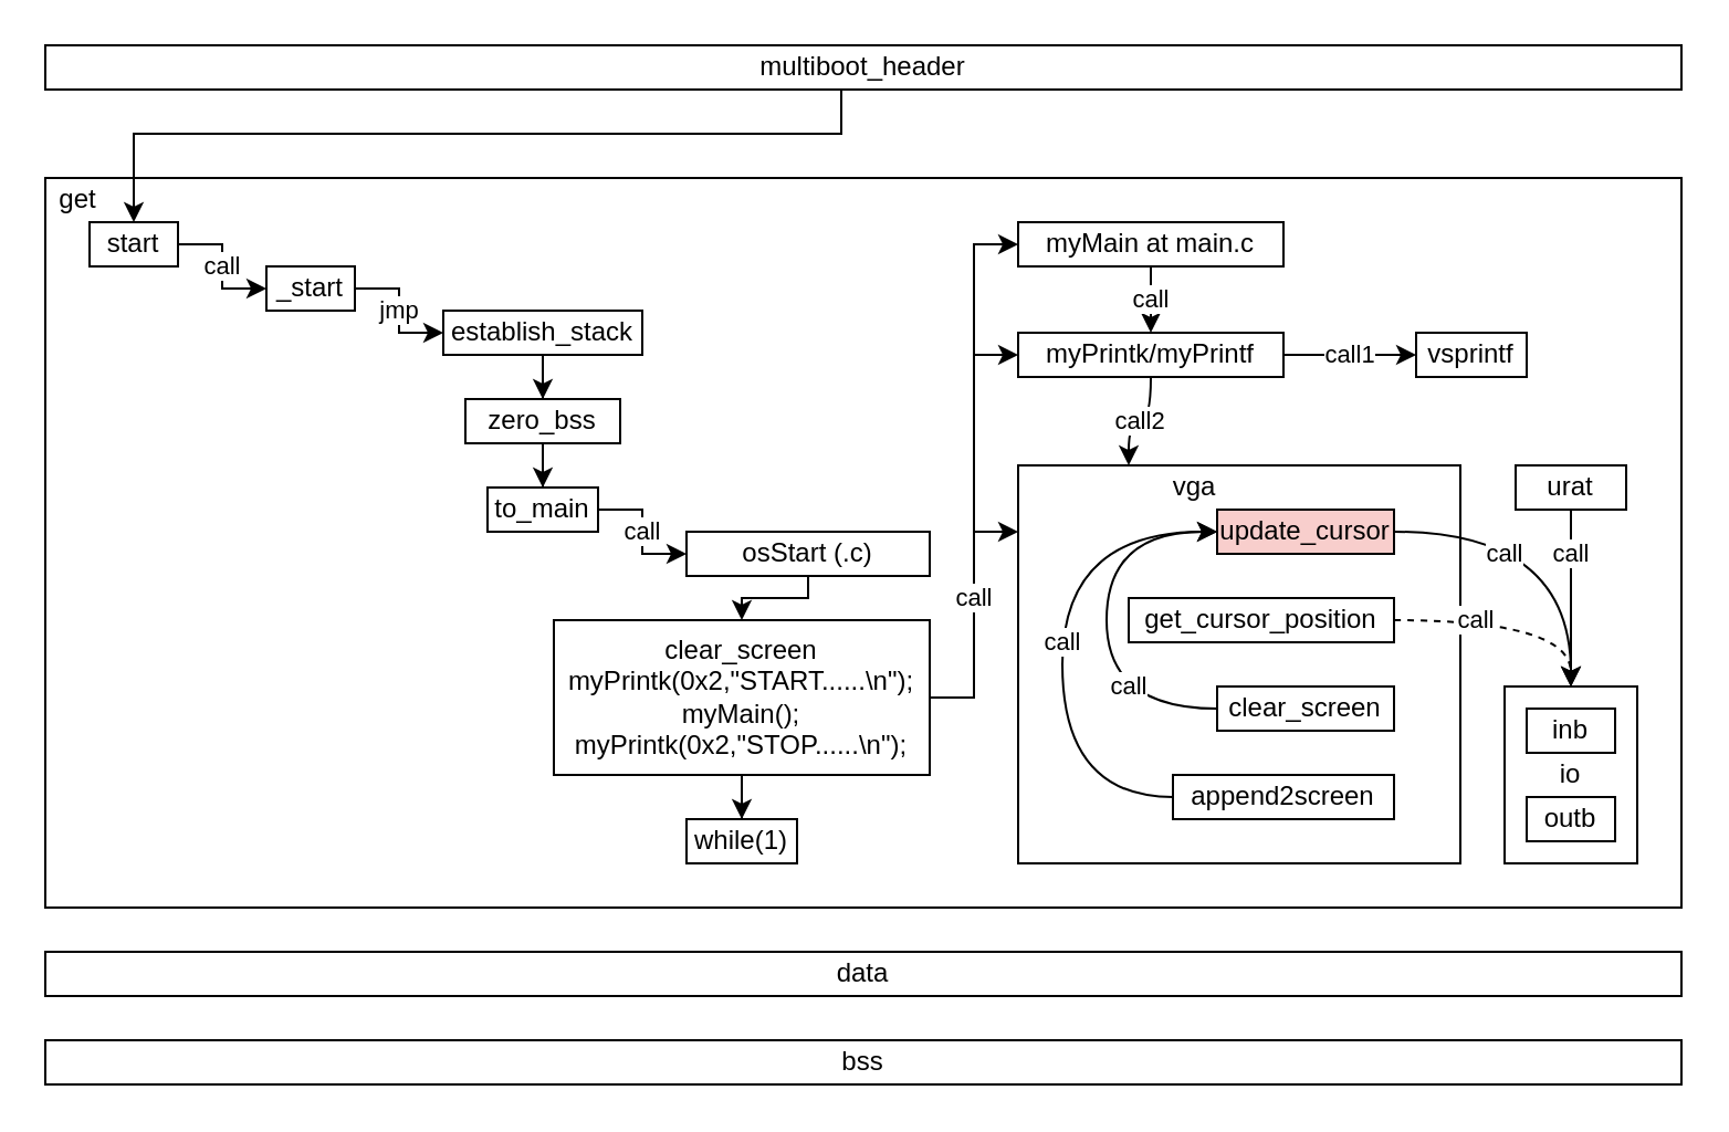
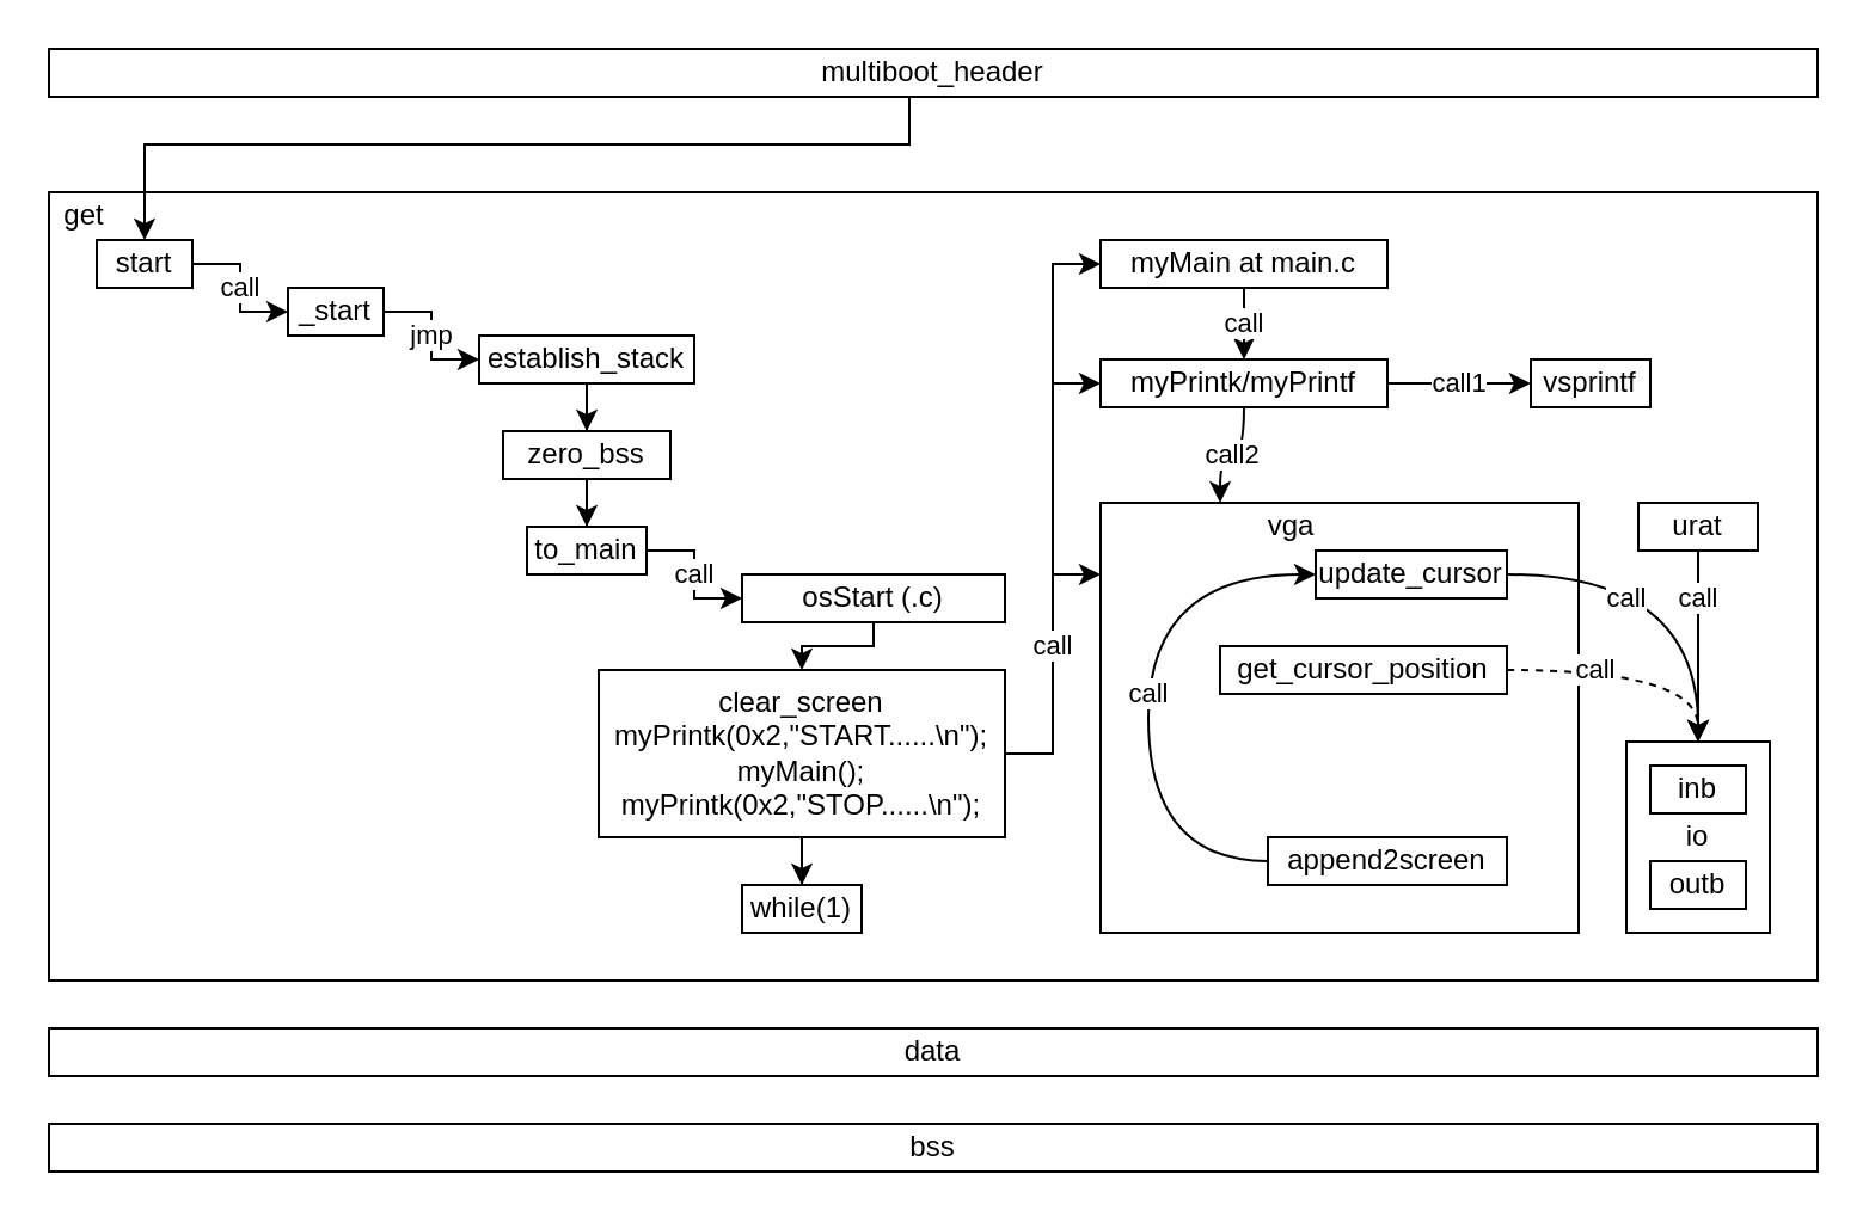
  <mxCell id="0" />
  <mxCell id="1" parent="0" />
  <mxCell id="2" value="" style="whiteSpace=wrap;html=1;rounded=0;movable=1;resizable=1;rotatable=1;deletable=1;editable=1;connectable=1;" vertex="1" parent="1"><mxGeometry x="20" y="80" width="740" height="330" as="geometry" /></mxCell>
  <mxCell id="3" value="io" style="rounded=0;whiteSpace=wrap;html=1;" vertex="1" parent="1"><mxGeometry x="680" y="310" width="60" height="80" as="geometry" /></mxCell>
  <mxCell id="4" value="get" style="text;html=1;strokeColor=none;fillColor=none;align=center;verticalAlign=middle;whiteSpace=wrap;rounded=0;" vertex="1" parent="1"><mxGeometry x="20" y="80" width="30" height="20" as="geometry" /></mxCell>
  <mxCell id="5" value="" style="edgeStyle=orthogonalEdgeStyle;rounded=0;orthogonalLoop=1;jettySize=auto;html=1;exitX=0.5;exitY=1;exitDx=0;exitDy=0;" edge="1" parent="1" source="6" target="8"><mxGeometry relative="1" as="geometry"><mxPoint x="70" y="60" as="targetPoint" /><Array as="points"><mxPoint x="380" y="60" /><mxPoint x="60" y="60" /></Array></mxGeometry></mxCell>
  <mxCell id="6" value="multiboot_header" style="rounded=0;whiteSpace=wrap;html=1;" vertex="1" parent="1"><mxGeometry x="20" y="20" width="740" height="20" as="geometry" /></mxCell>
  <mxCell id="7" value="call" style="edgeStyle=orthogonalEdgeStyle;rounded=0;orthogonalLoop=1;jettySize=auto;html=1;" edge="1" parent="1" source="8" target="10"><mxGeometry relative="1" as="geometry" /></mxCell>
  <mxCell id="8" value="start" style="rounded=0;whiteSpace=wrap;html=1;" vertex="1" parent="1"><mxGeometry x="40" y="100" width="40" height="20" as="geometry" /></mxCell>
  <mxCell id="9" value="jmp" style="edgeStyle=orthogonalEdgeStyle;rounded=0;orthogonalLoop=1;jettySize=auto;html=1;" edge="1" parent="1" source="10" target="12"><mxGeometry relative="1" as="geometry" /></mxCell>
  <mxCell id="10" value="_start" style="rounded=0;whiteSpace=wrap;html=1;" vertex="1" parent="1"><mxGeometry x="120" y="120" width="40" height="20" as="geometry" /></mxCell>
  <mxCell id="11" value="" style="edgeStyle=orthogonalEdgeStyle;rounded=0;orthogonalLoop=1;jettySize=auto;html=1;" edge="1" parent="1" source="12" target="14"><mxGeometry relative="1" as="geometry" /></mxCell>
  <mxCell id="12" value="establish_stack" style="rounded=0;whiteSpace=wrap;html=1;" vertex="1" parent="1"><mxGeometry x="200" y="140" width="90" height="20" as="geometry" /></mxCell>
  <mxCell id="13" value="" style="edgeStyle=orthogonalEdgeStyle;rounded=0;orthogonalLoop=1;jettySize=auto;html=1;" edge="1" parent="1" source="14" target="16"><mxGeometry relative="1" as="geometry" /></mxCell>
  <mxCell id="14" value="zero_bss" style="rounded=0;whiteSpace=wrap;html=1;" vertex="1" parent="1"><mxGeometry x="210" y="180" width="70" height="20" as="geometry" /></mxCell>
  <mxCell id="15" value="call" style="edgeStyle=orthogonalEdgeStyle;rounded=0;orthogonalLoop=1;jettySize=auto;html=1;" edge="1" parent="1" source="16" target="18"><mxGeometry relative="1" as="geometry" /></mxCell>
  <mxCell id="16" value="to_main" style="rounded=0;whiteSpace=wrap;html=1;" vertex="1" parent="1"><mxGeometry x="220" y="220" width="50" height="20" as="geometry" /></mxCell>
  <mxCell id="17" value="" style="edgeStyle=orthogonalEdgeStyle;rounded=0;orthogonalLoop=1;jettySize=auto;html=1;" edge="1" parent="1" source="18" target="22"><mxGeometry relative="1" as="geometry"><Array as="points"><mxPoint x="365" y="270" /><mxPoint x="335" y="270" /></Array></mxGeometry></mxCell>
  <mxCell id="18" value="osStart (.c)" style="rounded=0;whiteSpace=wrap;html=1;" vertex="1" parent="1"><mxGeometry x="310" y="240" width="110" height="20" as="geometry" /></mxCell>
  <mxCell id="19" value="" style="edgeStyle=orthogonalEdgeStyle;rounded=0;orthogonalLoop=1;jettySize=auto;html=1;" edge="1" parent="1" source="22" target="23"><mxGeometry relative="1" as="geometry" /></mxCell>
  <mxCell id="20" style="edgeStyle=orthogonalEdgeStyle;rounded=0;orthogonalLoop=1;jettySize=auto;html=1;exitX=1;exitY=0.5;exitDx=0;exitDy=0;entryX=0;entryY=0.5;entryDx=0;entryDy=0;" edge="1" parent="1" source="22" target="30"><mxGeometry relative="1" as="geometry"><Array as="points"><mxPoint x="440" y="315" /><mxPoint x="440" y="110" /></Array></mxGeometry></mxCell>
  <mxCell id="21" style="edgeStyle=orthogonalEdgeStyle;rounded=0;orthogonalLoop=1;jettySize=auto;html=1;exitX=1;exitY=0.5;exitDx=0;exitDy=0;" edge="1" parent="1" source="22" target="33"><mxGeometry relative="1" as="geometry"><Array as="points"><mxPoint x="440" y="315" /><mxPoint x="440" y="240" /></Array></mxGeometry></mxCell>
  <mxCell id="22" value="&lt;div&gt;clear_screen&lt;/div&gt;&lt;div&gt;myPrintk(0x2,&quot;START......\n&quot;);&lt;/div&gt;&lt;div&gt;&lt;span style=&quot;&quot;&gt; &lt;/span&gt;myMain();&lt;/div&gt;&lt;div&gt;&lt;span style=&quot;&quot;&gt; &lt;/span&gt;myPrintk(0x2,&quot;STOP......\n&quot;);&lt;/div&gt;" style="whiteSpace=wrap;html=1;rounded=0;" vertex="1" parent="1"><mxGeometry x="250" y="280" width="170" height="70" as="geometry" /></mxCell>
  <mxCell id="23" value="&lt;div&gt;while(1)&lt;/div&gt;" style="whiteSpace=wrap;html=1;rounded=0;" vertex="1" parent="1"><mxGeometry x="310" y="370" width="50" height="20" as="geometry" /></mxCell>
  <mxCell id="24" value="bss" style="rounded=0;whiteSpace=wrap;html=1;" vertex="1" parent="1"><mxGeometry x="20" y="470" width="740" height="20" as="geometry" /></mxCell>
  <mxCell id="25" value="data" style="rounded=0;whiteSpace=wrap;html=1;" vertex="1" parent="1"><mxGeometry x="20" y="430" width="740" height="20" as="geometry" /></mxCell>
  <mxCell id="26" value="call1" style="edgeStyle=orthogonalEdgeStyle;rounded=0;orthogonalLoop=1;jettySize=auto;html=1;curved=1;" edge="1" parent="1" source="28" target="32"><mxGeometry relative="1" as="geometry" /></mxCell>
  <mxCell id="27" value="call2" style="edgeStyle=orthogonalEdgeStyle;rounded=0;orthogonalLoop=1;jettySize=auto;html=1;curved=1;entryX=0.25;entryY=0;entryDx=0;entryDy=0;" edge="1" parent="1" source="28" target="33"><mxGeometry relative="1" as="geometry" /></mxCell>
  <mxCell id="28" value="myPrintk/myPrintf" style="rounded=0;whiteSpace=wrap;html=1;" vertex="1" parent="1"><mxGeometry x="460" y="150" width="120" height="20" as="geometry" /></mxCell>
  <mxCell id="29" value="call" style="edgeStyle=orthogonalEdgeStyle;rounded=0;orthogonalLoop=1;jettySize=auto;html=1;exitX=0.5;exitY=1;exitDx=0;exitDy=0;" edge="1" parent="1" source="30" target="28"><mxGeometry x="-0.385" relative="1" as="geometry"><mxPoint as="offset" /></mxGeometry></mxCell>
  <mxCell id="30" value="myMain at main.c" style="rounded=0;whiteSpace=wrap;html=1;" vertex="1" parent="1"><mxGeometry x="460" y="100" width="120" height="20" as="geometry" /></mxCell>
  <mxCell id="31" value="outb" style="rounded=0;whiteSpace=wrap;html=1;" vertex="1" parent="1"><mxGeometry x="690" y="360" width="40" height="20" as="geometry" /></mxCell>
  <mxCell id="32" value="vsprintf" style="rounded=0;whiteSpace=wrap;html=1;" vertex="1" parent="1"><mxGeometry x="640" y="150" width="50" height="20" as="geometry" /></mxCell>
  <mxCell id="33" value="" style="whiteSpace=wrap;html=1;rounded=0;movable=1;resizable=1;rotatable=1;deletable=1;editable=1;connectable=1;" vertex="1" parent="1"><mxGeometry x="460" y="210" width="200" height="180" as="geometry" /></mxCell>
  <mxCell id="34" value="call" style="edgeStyle=orthogonalEdgeStyle;rounded=0;orthogonalLoop=1;jettySize=auto;html=1;entryX=0;entryY=0.5;entryDx=0;entryDy=0;exitX=1;exitY=0.5;exitDx=0;exitDy=0;" edge="1" parent="1" source="22" target="28"><mxGeometry x="-0.333" relative="1" as="geometry"><Array as="points"><mxPoint x="440" y="315" /><mxPoint x="440" y="160" /></Array><mxPoint as="offset" /></mxGeometry></mxCell>
  <mxCell id="35" value="vga" style="text;html=1;strokeColor=none;fillColor=none;align=center;verticalAlign=middle;whiteSpace=wrap;rounded=0;" vertex="1" parent="1"><mxGeometry x="520" y="210" width="40" height="20" as="geometry" /></mxCell>
  <mxCell id="36" value="call" style="edgeStyle=orthogonalEdgeStyle;curved=1;rounded=0;orthogonalLoop=1;jettySize=auto;html=1;exitX=1;exitY=0.5;exitDx=0;exitDy=0;entryX=0.5;entryY=0;entryDx=0;entryDy=0;" edge="1" parent="1" source="37" target="3"><mxGeometry x="-0.334" y="-10" relative="1" as="geometry"><mxPoint as="offset" /></mxGeometry></mxCell>
- <mxCell id="37" value="update_cursor" style="rounded=0;whiteSpace=wrap;html=1;fillColor=#f8cecc;" vertex="1" parent="1"><mxGeometry x="550" y="230" width="80" height="20" as="geometry" /></mxCell>
+ <mxCell id="37" value="update_cursor" style="rounded=0;whiteSpace=wrap;html=1;" vertex="1" parent="1"><mxGeometry x="550" y="230" width="80" height="20" as="geometry" /></mxCell>
  <mxCell id="38" value="call" style="edgeStyle=orthogonalEdgeStyle;rounded=0;orthogonalLoop=1;jettySize=auto;html=1;exitX=1;exitY=0.5;exitDx=0;exitDy=0;curved=1;dashed=1;" edge="1" parent="1" source="39" target="3"><mxGeometry x="-0.334" relative="1" as="geometry"><Array as="points"><mxPoint x="710" y="280" /></Array><mxPoint as="offset" /></mxGeometry></mxCell>
  <mxCell id="39" value="get_cursor_position" style="rounded=0;whiteSpace=wrap;html=1;" vertex="1" parent="1"><mxGeometry x="510" y="270" width="120" height="20" as="geometry" /></mxCell>
  <mxCell id="40" value="call" style="edgeStyle=orthogonalEdgeStyle;curved=1;rounded=0;orthogonalLoop=1;jettySize=auto;html=1;exitX=0;exitY=0.5;exitDx=0;exitDy=0;entryX=0;entryY=0.5;entryDx=0;entryDy=0;" edge="1" parent="1" source="41" target="37"><mxGeometry relative="1" as="geometry"><Array as="points"><mxPoint x="480" y="360" /><mxPoint x="480" y="240" /></Array></mxGeometry></mxCell>
  <mxCell id="41" value="append2screen" style="rounded=0;whiteSpace=wrap;html=1;" vertex="1" parent="1"><mxGeometry x="530" y="350" width="100" height="20" as="geometry" /></mxCell>
- <mxCell id="42" value="call" style="edgeStyle=orthogonalEdgeStyle;curved=1;rounded=0;orthogonalLoop=1;jettySize=auto;html=1;exitX=0;exitY=0.5;exitDx=0;exitDy=0;entryX=0;entryY=0.5;entryDx=0;entryDy=0;" edge="1" parent="1" source="43" target="37"><mxGeometry x="-0.555" y="-10" relative="1" as="geometry"><Array as="points"><mxPoint x="500" y="320" /><mxPoint x="500" y="240" /></Array><mxPoint as="offset" /></mxGeometry></mxCell>
- <mxCell id="43" value="clear_screen" style="rounded=0;whiteSpace=wrap;html=1;" vertex="1" parent="1"><mxGeometry x="550" y="310" width="80" height="20" as="geometry" /></mxCell>
  <mxCell id="44" value="call" style="edgeStyle=orthogonalEdgeStyle;rounded=0;orthogonalLoop=1;jettySize=auto;html=1;exitX=0.5;exitY=1;exitDx=0;exitDy=0;" edge="1" parent="1" source="45" target="3"><mxGeometry x="-0.5" relative="1" as="geometry"><mxPoint as="offset" /></mxGeometry></mxCell>
  <mxCell id="45" value="urat" style="rounded=0;whiteSpace=wrap;html=1;" vertex="1" parent="1"><mxGeometry x="685" y="210" width="50" height="20" as="geometry" /></mxCell>
  <mxCell id="46" value="inb" style="rounded=0;whiteSpace=wrap;html=1;" vertex="1" parent="1"><mxGeometry x="690" y="320" width="40" height="20" as="geometry" /></mxCell>
